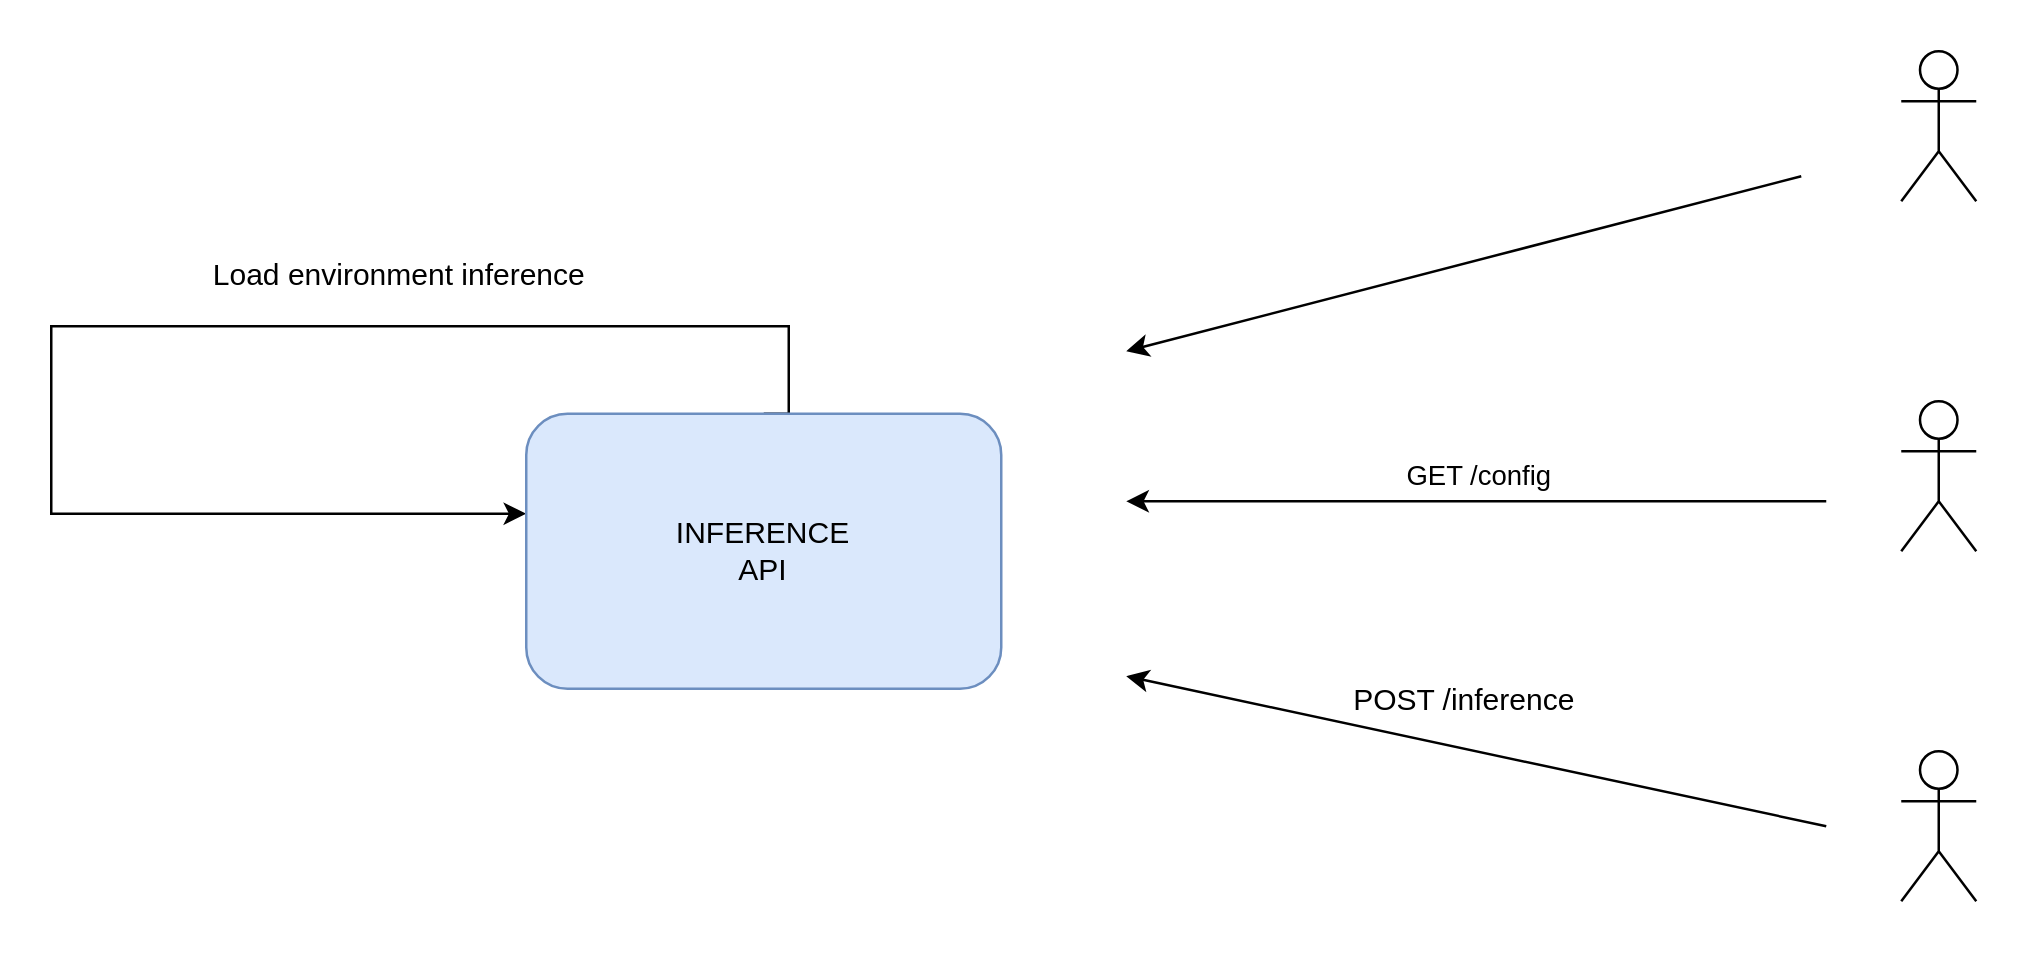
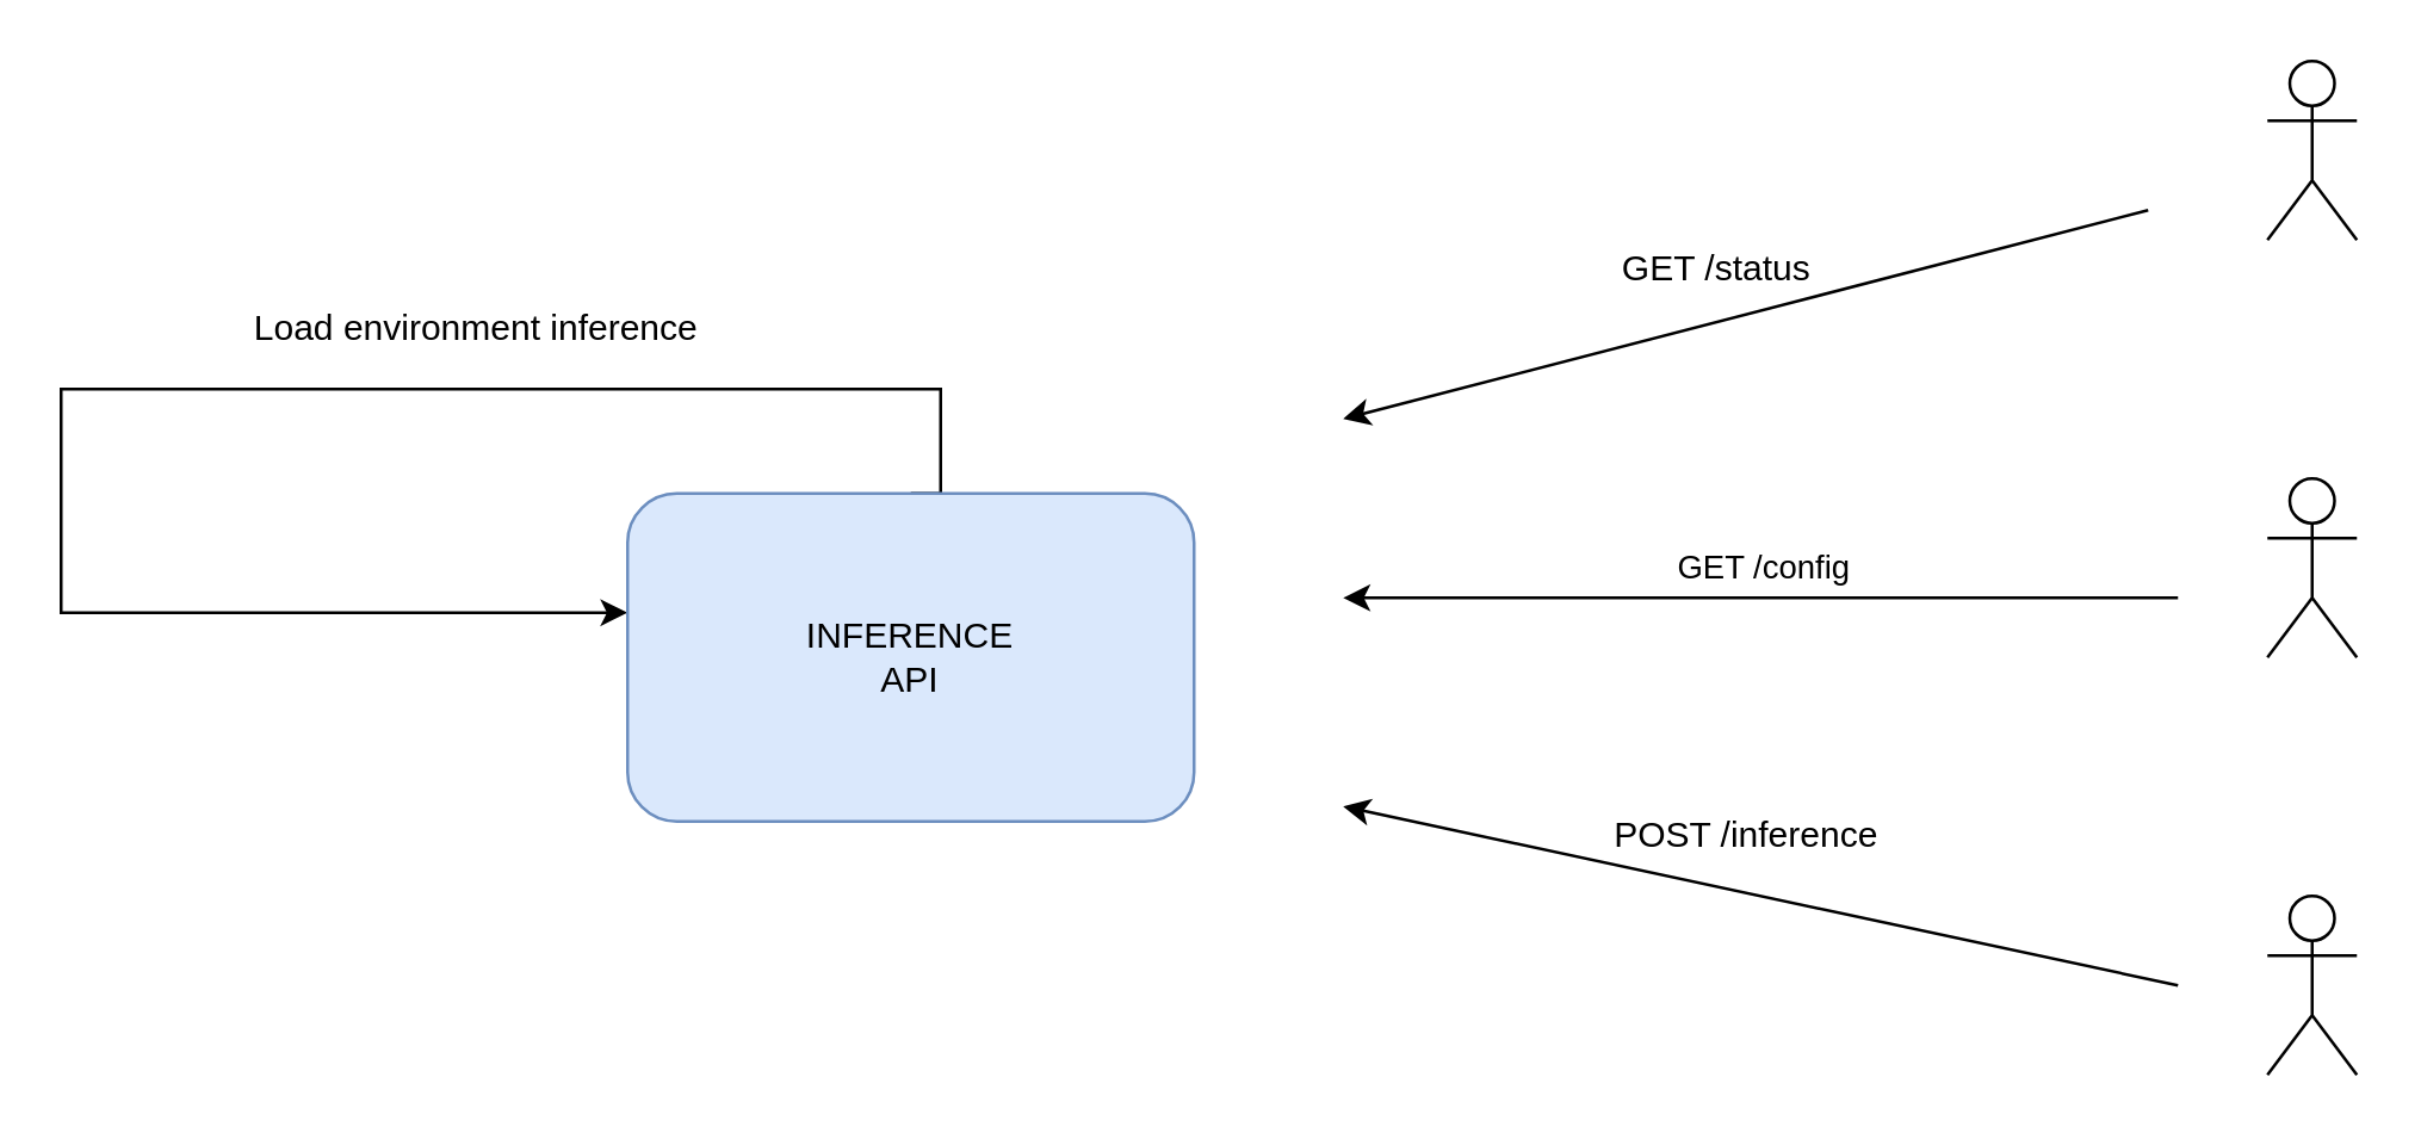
  <mxCell id="0" />
  <mxCell id="1" parent="0" />
  <mxCell id="2" style="edgeStyle=orthogonalEdgeStyle;rounded=0;orthogonalLoop=1;jettySize=auto;html=1;exitX=0.5;exitY=0;exitDx=0;exitDy=0;" edge="1" parent="1" source="3" target="3"><mxGeometry relative="1" as="geometry"><mxPoint x="-20" y="190" as="targetPoint" /><Array as="points"><mxPoint x="315" y="130" /><mxPoint x="20" y="130" /><mxPoint x="20" y="205" /></Array></mxGeometry></mxCell>
  <mxCell id="3" value="&lt;div&gt;INFERENCE&lt;/div&gt;&lt;div&gt;API&lt;br&gt;&lt;/div&gt;" style="rounded=1;whiteSpace=wrap;html=1;fillColor=#dae8fc;strokeColor=#6c8ebf;" vertex="1" parent="1"><mxGeometry x="210" y="165" width="190" height="110" as="geometry" /></mxCell>
  <mxCell id="4" value="" style="shape=umlActor;verticalLabelPosition=bottom;verticalAlign=top;html=1;outlineConnect=0;" vertex="1" parent="1"><mxGeometry x="760" y="300" width="30" height="60" as="geometry" /></mxCell>
  <mxCell id="5" value="" style="shape=umlActor;verticalLabelPosition=bottom;verticalAlign=top;html=1;outlineConnect=0;" vertex="1" parent="1"><mxGeometry x="760" y="160" width="30" height="60" as="geometry" /></mxCell>
  <mxCell id="6" value="" style="shape=umlActor;verticalLabelPosition=bottom;verticalAlign=top;html=1;outlineConnect=0;" vertex="1" parent="1"><mxGeometry x="760" y="20" width="30" height="60" as="geometry" /></mxCell>
  <mxCell id="7" value="" style="endArrow=classic;html=1;" edge="1" parent="1"><mxGeometry width="50" height="50" relative="1" as="geometry"><mxPoint x="720" y="70" as="sourcePoint" /><mxPoint x="450" y="140" as="targetPoint" /></mxGeometry></mxCell>
  <mxCell id="8" value="&lt;div&gt;GET /config&lt;/div&gt;" style="edgeLabel;html=1;align=center;verticalAlign=middle;resizable=0;points=[];" vertex="1" connectable="0" parent="7"><mxGeometry x="0.36" y="2" relative="1" as="geometry"><mxPoint x="53.42" y="70.38" as="offset" /></mxGeometry></mxCell>
  <mxCell id="9" value="" style="endArrow=classic;html=1;" edge="1" parent="1"><mxGeometry width="50" height="50" relative="1" as="geometry"><mxPoint x="730" y="200" as="sourcePoint" /><mxPoint x="450" y="200" as="targetPoint" /></mxGeometry></mxCell>
  <mxCell id="10" value="" style="endArrow=classic;html=1;" edge="1" parent="1"><mxGeometry width="50" height="50" relative="1" as="geometry"><mxPoint x="730" y="330" as="sourcePoint" /><mxPoint x="450" y="270" as="targetPoint" /></mxGeometry></mxCell>
+ <mxCell id="11" value="GET /status" style="text;html=1;align=center;verticalAlign=middle;resizable=0;points=[];autosize=1;" vertex="1" parent="1"><mxGeometry x="535" y="80" width="80" height="20" as="geometry" /></mxCell>
  <mxCell id="12" value="POST /inference" style="text;html=1;align=center;verticalAlign=middle;resizable=0;points=[];autosize=1;rotation=0;" vertex="1" parent="1"><mxGeometry x="535" y="270" width="100" height="20" as="geometry" /></mxCell>
  <mxCell id="13" value="Load environment inference" style="text;html=1;align=center;verticalAlign=middle;resizable=0;points=[];autosize=1;" vertex="1" parent="1"><mxGeometry x="69" y="100" width="180" height="20" as="geometry" /></mxCell>
